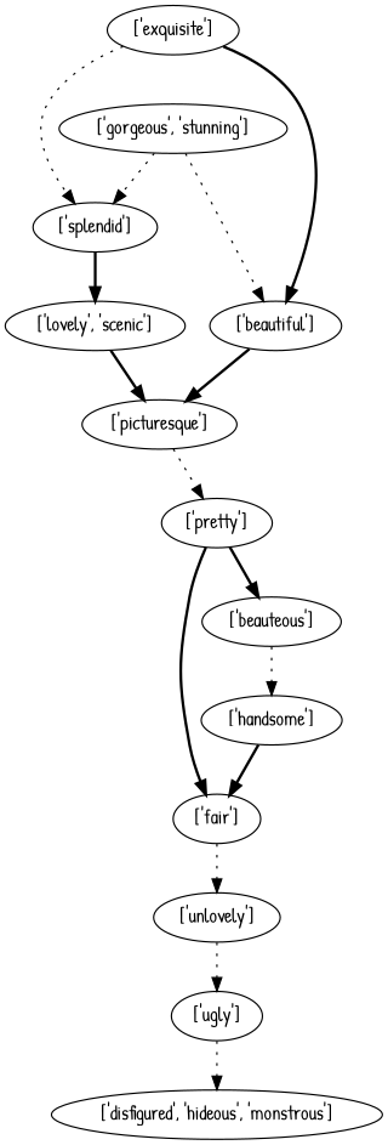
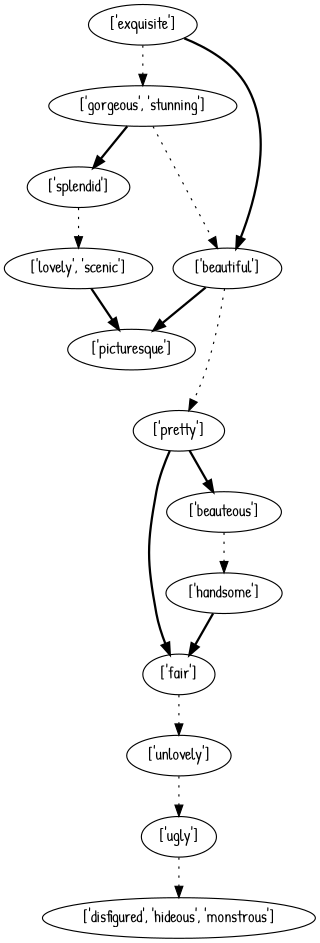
  strict digraph {
    fontname="Patrick Hand"
    node [fontname="Patrick Hand"]
    edge [fontname="Patrick Hand" style=dotted]
    "['ugly']"
    "['disfigured', 'hideous', 'monstrous']"
    "['pretty']"
    "['fair']"
    "['beauteous']"
    "['unlovely']"
    "['gorgeous', 'stunning']"
    "['splendid']"
    "['beautiful']"
    "['lovely', 'scenic']"
    "['picturesque']"
    "['handsome']"
    "['exquisite']"
    "['ugly']" -> "['disfigured', 'hideous', 'monstrous']"
    "['pretty']" -> "['fair']" [style=bold]
    "['pretty']" -> "['beauteous']" [style=bold]
    "['fair']" -> "['unlovely']"
    "['beauteous']" -> "['handsome']"
    "['unlovely']" -> "['ugly']"
-   "['gorgeous', 'stunning']" -> "['splendid']"
+   "['gorgeous', 'stunning']" -> "['splendid']" [style=bold]
    "['gorgeous', 'stunning']" -> "['beautiful']"
-   "['splendid']" -> "['lovely', 'scenic']" [style=bold]
+   "['splendid']" -> "['lovely', 'scenic']"
    "['beautiful']" -> "['picturesque']" [style=bold]
    "['lovely', 'scenic']" -> "['picturesque']" [style=bold]
-   "['picturesque']" -> "['pretty']"
+   "['beautiful']" -> "['pretty']"
    "['handsome']" -> "['fair']" [style=bold]
-   "['exquisite']" -> "['splendid']"
+   "['exquisite']" -> "['gorgeous', 'stunning']"
    "['exquisite']" -> "['beautiful']" [style=bold]
  }
